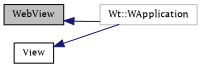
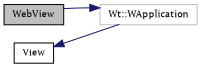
  digraph {
    fontname="PT Serif"
    rankdir=LR
    node [color=black fillcolor=white fontname="PT Serif" fontsize=10 shape=record style=filled]
    edge [color=midnightblue dir=back fontname="PT Serif" fontsize=10 labelfontname=Helvetica labelfontsize=10 style=solid]
    n1 [fillcolor=grey75 fontcolor=black height=0.2 label=WebView width=0.4]
    n2 [color=grey75 height=0.2 label="Wt::WApplication" width=0.4]
    n3 [height=0.2 label=View width=0.4]
-   n1 -> n2
+   n2 -> n1
    n3 -> n2
  }
